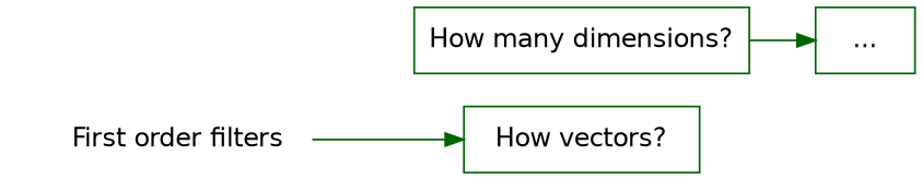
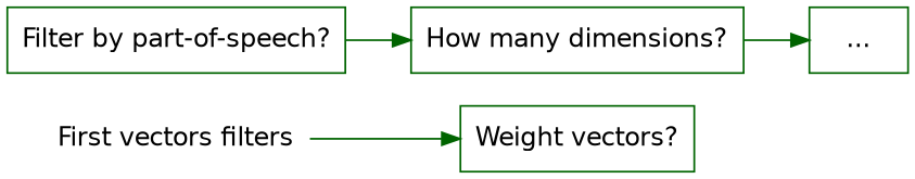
  digraph {
    rankdir=LR
    node [color=darkgreen fontname=Helvetica shape=rectangle]
    edge [color=darkgreen fontname=Helvetica]
-   n1 [label="First order filters" shape=plaintext]
-   n2 [label="How vectors?"]
+   n1 [label="First vectors filters" shape=plaintext]
+   n2 [label="Weight vectors?"]
+   n3 [label="Filter by part-of-speech?"]
    n4 [label="How many dimensions?"]
    n5 [label="..."]
    n1 -> n2
+   n3 -> n4
    n4 -> n5
  }
